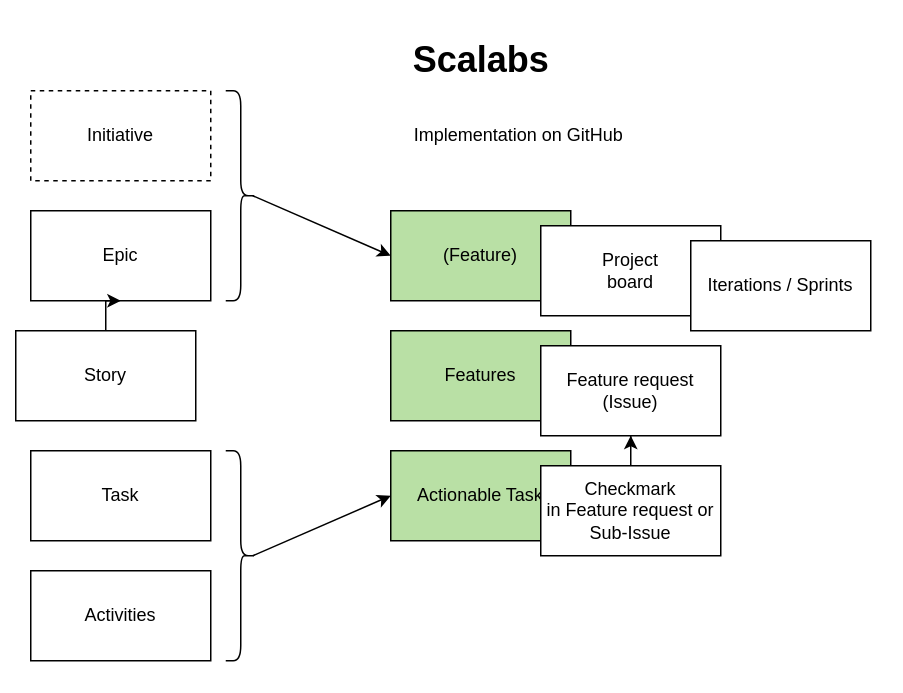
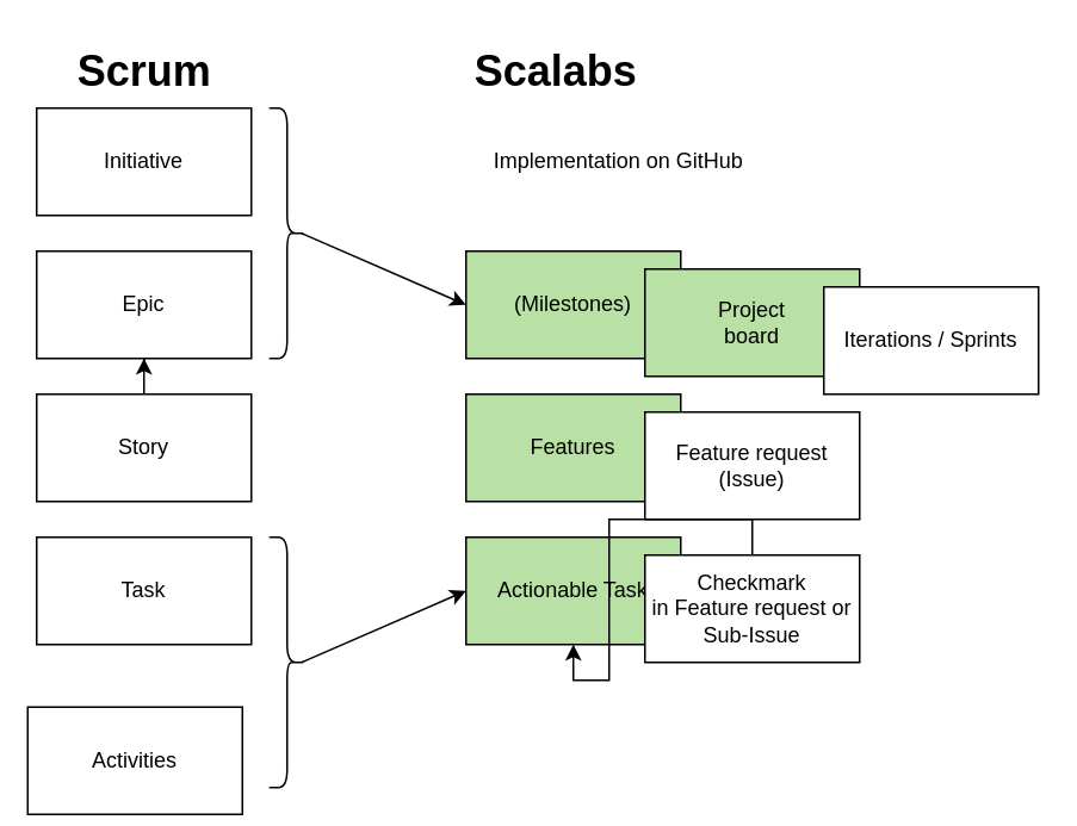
  <mxCell id="0" />
  <mxCell id="1" parent="0" />
- <mxCell id="2" value="Initiative" style="rounded=0;whiteSpace=wrap;html=1;dashed=1;" parent="1" vertex="1"><mxGeometry x="20" y="60" width="120" height="60" as="geometry" /></mxCell>
+ <mxCell id="2" value="Initiative" style="rounded=0;whiteSpace=wrap;html=1;" parent="1" vertex="1"><mxGeometry x="20" y="60" width="120" height="60" as="geometry" /></mxCell>
  <mxCell id="3" value="Epic" style="rounded=0;whiteSpace=wrap;html=1;" parent="1" vertex="1"><mxGeometry x="20" y="140" width="120" height="60" as="geometry" /></mxCell>
  <mxCell id="4" style="edgeStyle=orthogonalEdgeStyle;rounded=0;orthogonalLoop=1;jettySize=auto;html=1;" parent="1" source="5" target="3" edge="1"><mxGeometry relative="1" as="geometry" /></mxCell>
- <mxCell id="5" value="Story" style="rounded=0;whiteSpace=wrap;html=1;" parent="1" vertex="1"><mxGeometry x="10" y="220" width="120" height="60" as="geometry" /></mxCell>
+ <mxCell id="5" value="Story" style="rounded=0;whiteSpace=wrap;html=1;" parent="1" vertex="1"><mxGeometry x="20" y="220" width="120" height="60" as="geometry" /></mxCell>
  <mxCell id="6" value="Task" style="rounded=0;whiteSpace=wrap;html=1;" parent="1" vertex="1"><mxGeometry x="20" y="300" width="120" height="60" as="geometry" /></mxCell>
- <mxCell id="7" value="Activities" style="rounded=0;whiteSpace=wrap;html=1;" parent="1" vertex="1"><mxGeometry x="20" y="380" width="120" height="60" as="geometry" /></mxCell>
+ <mxCell id="7" value="Activities" style="rounded=0;whiteSpace=wrap;html=1;" parent="1" vertex="1"><mxGeometry x="15" y="395" width="120" height="60" as="geometry" /></mxCell>
  <mxCell id="8" value="Features" style="rounded=0;whiteSpace=wrap;html=1;fillColor=#B9E0A5;" parent="1" vertex="1"><mxGeometry x="260" y="220" width="120" height="60" as="geometry" /></mxCell>
  <mxCell id="9" value="Actionable Task" style="rounded=0;whiteSpace=wrap;html=1;fillColor=#B9E0A5;" parent="1" vertex="1"><mxGeometry x="260" y="300" width="120" height="60" as="geometry" /></mxCell>
- <mxCell id="10" value="(Feature)" style="rounded=0;whiteSpace=wrap;html=1;fillColor=#B9E0A5;" parent="1" vertex="1"><mxGeometry x="260" y="140" width="120" height="60" as="geometry" /></mxCell>
- <mxCell id="11" value="Project&lt;br&gt;board" style="rounded=0;whiteSpace=wrap;html=1;" parent="1" vertex="1"><mxGeometry x="360" y="150" width="120" height="60" as="geometry" /></mxCell>
+ <mxCell id="10" value="(Milestones)" style="rounded=0;whiteSpace=wrap;html=1;fillColor=#B9E0A5;" parent="1" vertex="1"><mxGeometry x="260" y="140" width="120" height="60" as="geometry" /></mxCell>
+ <mxCell id="11" value="Project&lt;br&gt;board" style="rounded=0;whiteSpace=wrap;html=1;fillColor=#b9e0a5;" parent="1" vertex="1"><mxGeometry x="360" y="150" width="120" height="60" as="geometry" /></mxCell>
  <mxCell id="12" value="Iterations / Sprints" style="rounded=0;whiteSpace=wrap;html=1;" parent="1" vertex="1"><mxGeometry x="460" y="160" width="120" height="60" as="geometry" /></mxCell>
  <mxCell id="13" value="Feature request (Issue)" style="rounded=0;whiteSpace=wrap;html=1;" parent="1" vertex="1"><mxGeometry x="360" y="230" width="120" height="60" as="geometry" /></mxCell>
  <mxCell id="14" value="" style="shape=curlyBracket;whiteSpace=wrap;html=1;rounded=1;flipH=1;labelPosition=right;verticalLabelPosition=middle;align=left;verticalAlign=middle;size=0.5;" parent="1" vertex="1"><mxGeometry x="150" y="300" width="20" height="140" as="geometry" /></mxCell>
  <mxCell id="15" value="" style="endArrow=classic;html=1;rounded=0;entryX=0;entryY=0.5;entryDx=0;entryDy=0;exitX=0.1;exitY=0.5;exitDx=0;exitDy=0;exitPerimeter=0;" parent="1" source="14" target="9" edge="1"><mxGeometry width="50" height="50" relative="1" as="geometry"><mxPoint x="170" y="400" as="sourcePoint" /><mxPoint x="220" y="350" as="targetPoint" /></mxGeometry></mxCell>
  <mxCell id="16" value="" style="shape=curlyBracket;whiteSpace=wrap;html=1;rounded=1;flipH=1;labelPosition=right;verticalLabelPosition=middle;align=left;verticalAlign=middle;" parent="1" vertex="1"><mxGeometry x="150" y="60" width="20" height="140" as="geometry" /></mxCell>
  <mxCell id="17" value="" style="endArrow=classic;html=1;rounded=0;entryX=0;entryY=0.5;entryDx=0;entryDy=0;exitX=0.1;exitY=0.5;exitDx=0;exitDy=0;exitPerimeter=0;" parent="1" source="16" target="10" edge="1"><mxGeometry width="50" height="50" relative="1" as="geometry"><mxPoint x="200" y="190" as="sourcePoint" /><mxPoint x="250" y="140" as="targetPoint" /></mxGeometry></mxCell>
- <mxCell id="19" value="Scalabs" style="text;strokeColor=none;fillColor=none;html=1;fontSize=24;fontStyle=1;verticalAlign=middle;align=center;" parent="1" vertex="1"><mxGeometry x="270" y="20" width="100" height="40" as="geometry" /></mxCell>
+ <mxCell id="18" value="Scrum" style="text;strokeColor=none;fillColor=none;html=1;fontSize=24;fontStyle=1;verticalAlign=middle;align=center;" parent="1" vertex="1"><mxGeometry x="30" width="100" height="40" as="geometry" y="20" /></mxCell>
+ <mxCell id="19" value="Scalabs" style="text;strokeColor=none;fillColor=none;html=1;fontSize=24;fontStyle=1;verticalAlign=middle;align=center;" parent="1" vertex="1"><mxGeometry x="260" width="100" height="40" as="geometry" y="20" /></mxCell>
  <mxCell id="20" value="Implementation on GitHub" style="text;html=1;align=center;verticalAlign=middle;resizable=0;points=[];autosize=1;strokeColor=none;fillColor=none;" parent="1" vertex="1"><mxGeometry x="265" y="75" width="160" height="30" as="geometry" /></mxCell>
- <mxCell id="21" value="" style="edgeStyle=orthogonalEdgeStyle;rounded=0;orthogonalLoop=1;jettySize=auto;html=1;" edge="1" parent="1" source="22" target="13"><mxGeometry relative="1" as="geometry" /></mxCell>
+ <mxCell id="21" value="" style="edgeStyle=orthogonalEdgeStyle;rounded=0;orthogonalLoop=1;jettySize=auto;html=1;" edge="1" parent="1" source="22" target="9"><mxGeometry relative="1" as="geometry" /></mxCell>
  <mxCell id="22" value="Checkmark&lt;br&gt;in Feature request or Sub-Issue" style="rounded=0;whiteSpace=wrap;html=1;" vertex="1" parent="1"><mxGeometry x="360" y="310" width="120" height="60" as="geometry" /></mxCell>
